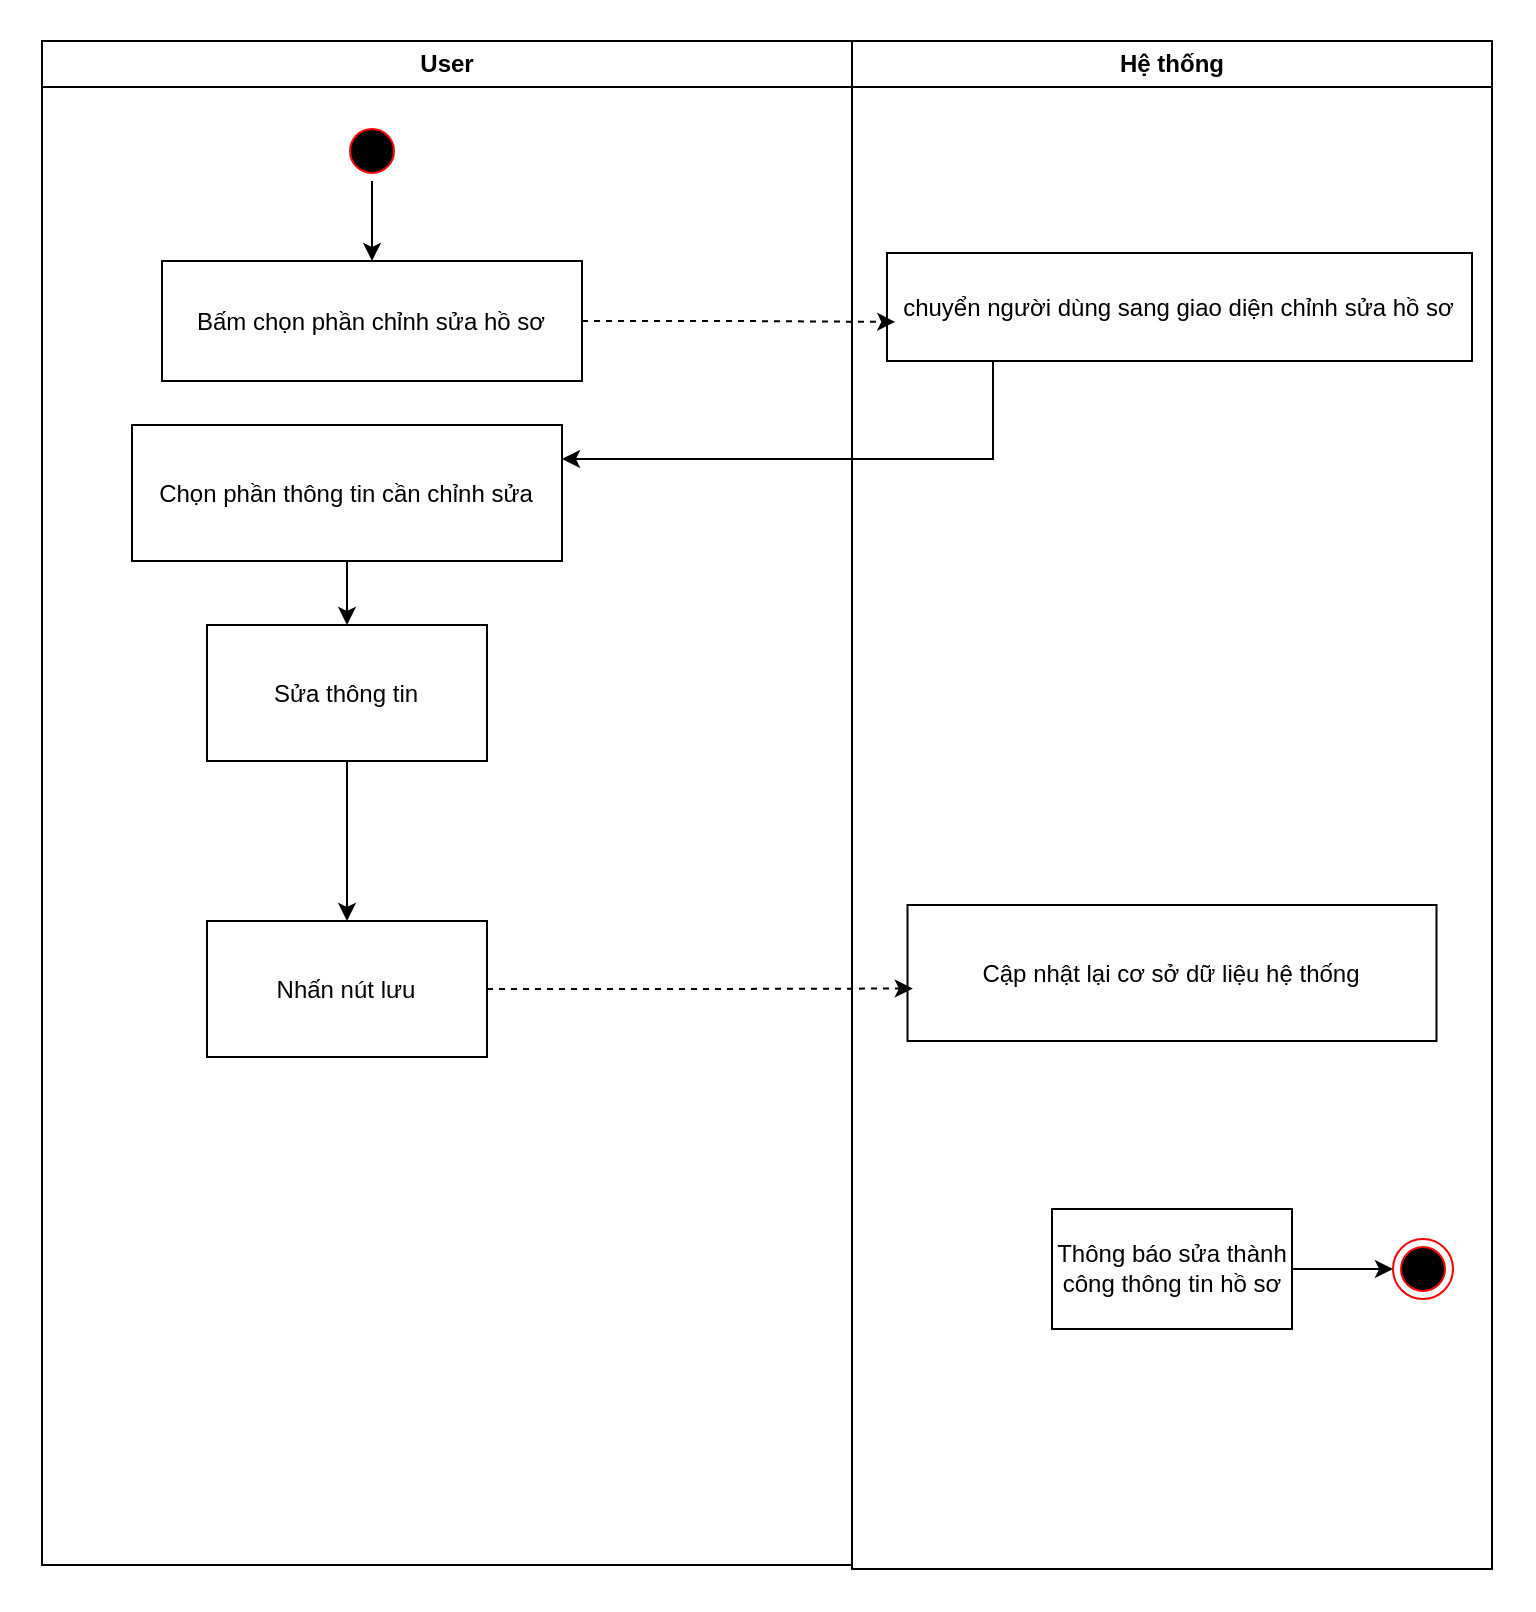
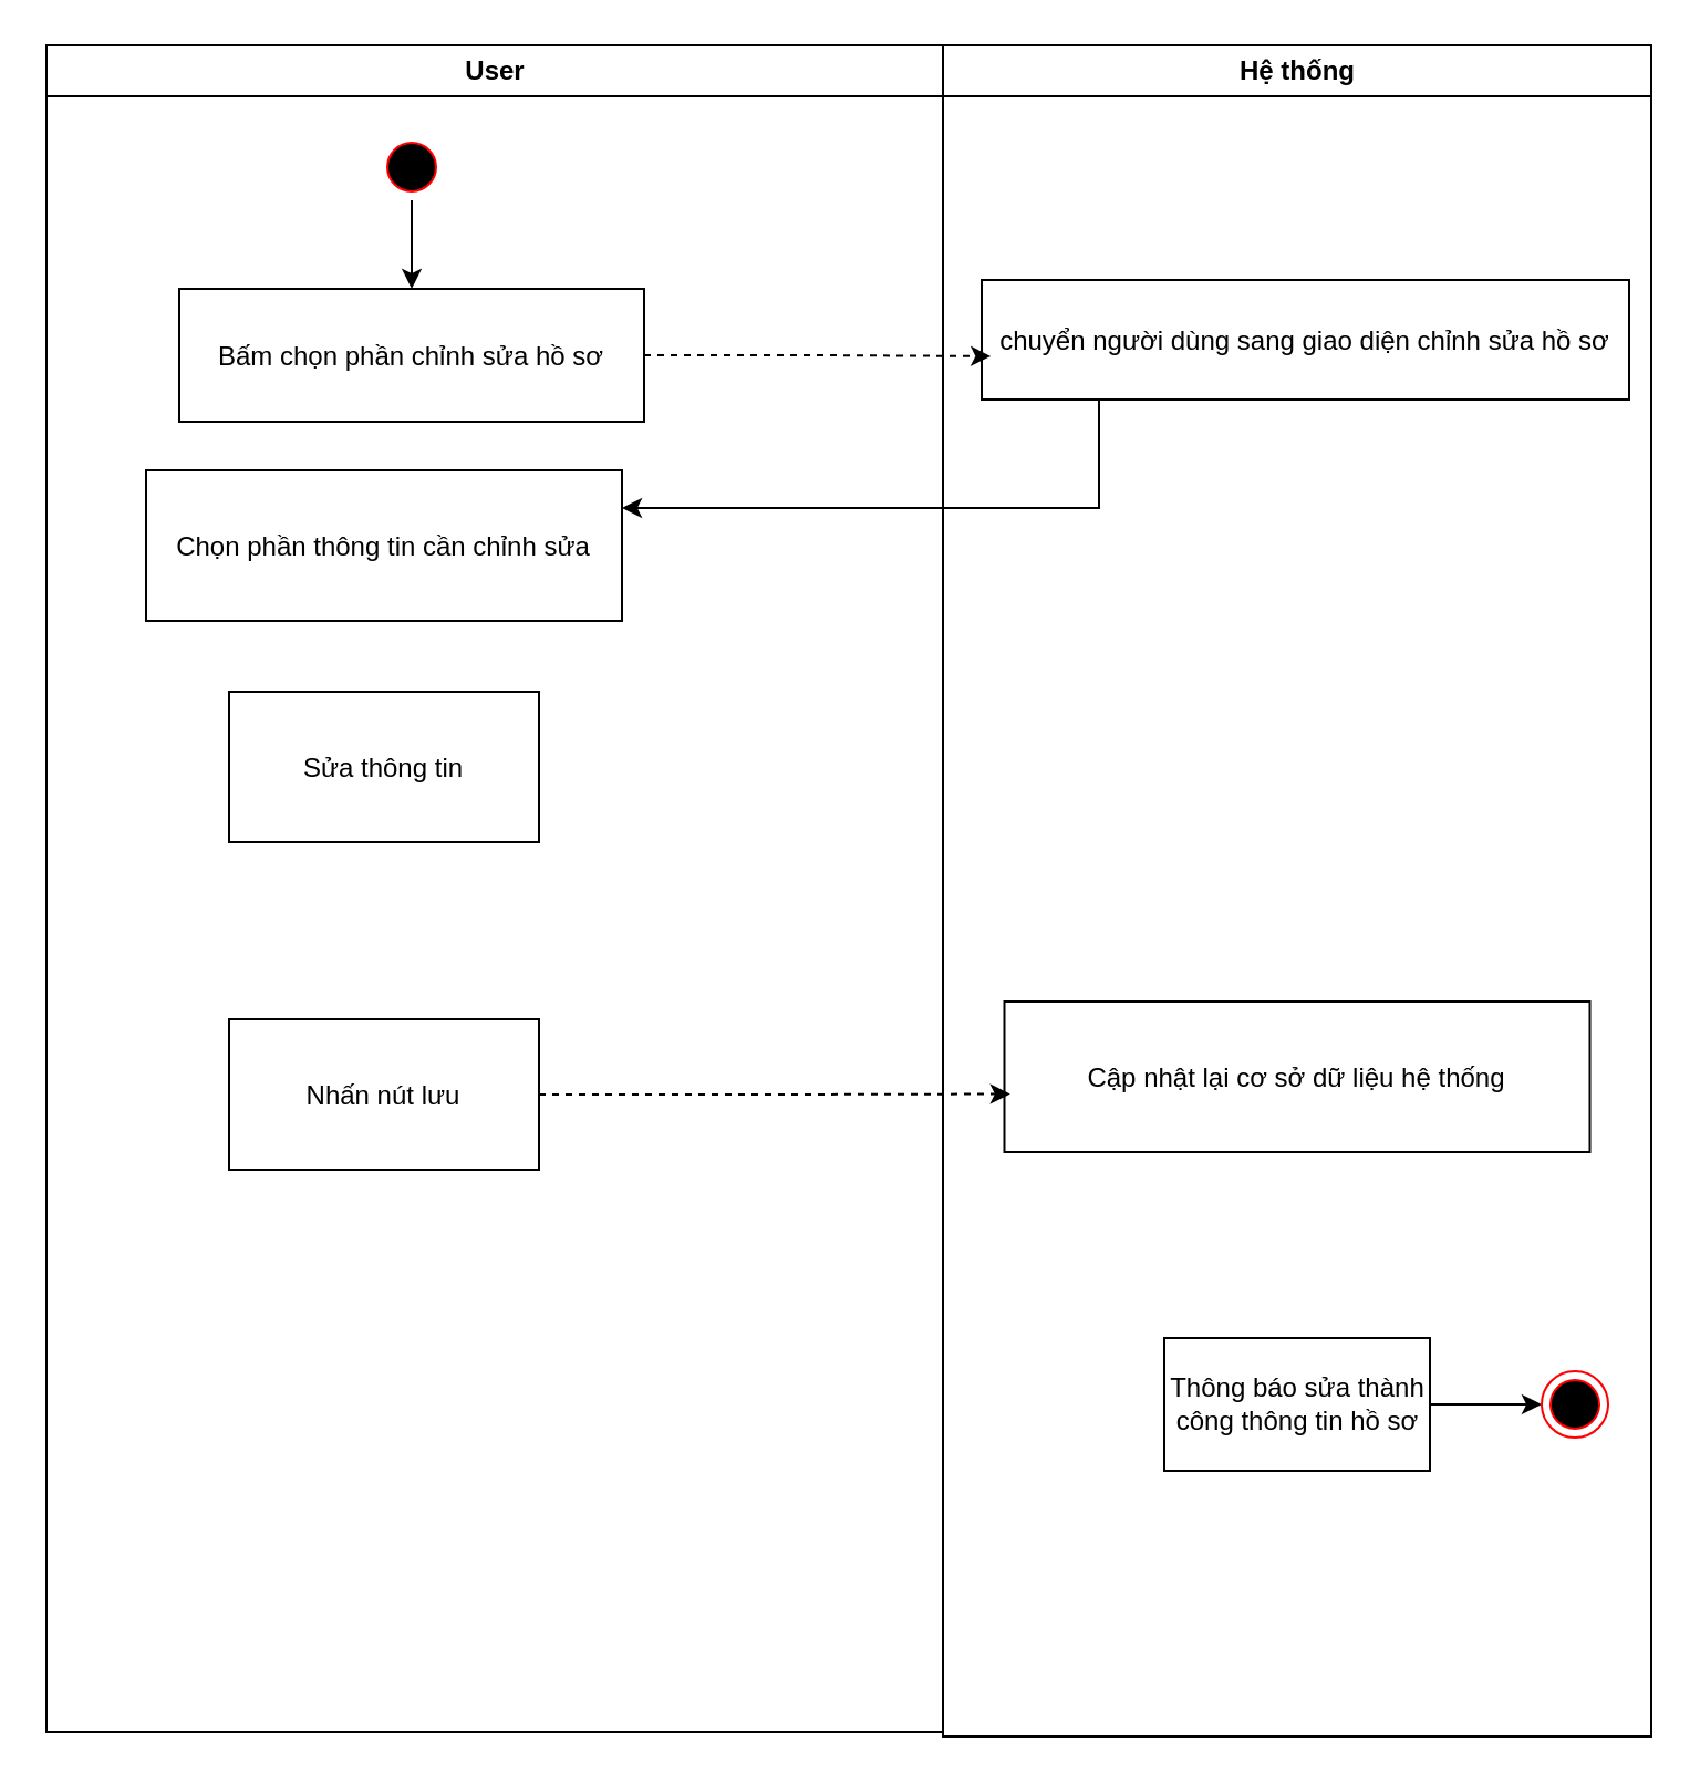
  <mxCell id="0" />
  <mxCell id="1" parent="0" />
  <mxCell id="2" value="User" style="swimlane;whiteSpace=wrap" parent="1" vertex="1"><mxGeometry x="20.5" y="20" width="405" height="762" as="geometry" /></mxCell>
  <mxCell id="3" style="edgeStyle=orthogonalEdgeStyle;rounded=0;orthogonalLoop=1;jettySize=auto;html=1;entryX=0.5;entryY=0;entryDx=0;entryDy=0;" edge="1" parent="2" source="4" target="5"><mxGeometry relative="1" as="geometry" /></mxCell>
  <mxCell id="4" value="" style="ellipse;shape=startState;fillColor=#000000;strokeColor=#ff0000;" parent="2" vertex="1"><mxGeometry x="150" y="40" width="30" height="30" as="geometry" /></mxCell>
  <mxCell id="5" value="Bấm chọn phần chỉnh sửa hồ sơ" style="" parent="2" vertex="1"><mxGeometry x="60" y="110" width="210" height="60" as="geometry" /></mxCell>
- <mxCell id="6" style="edgeStyle=orthogonalEdgeStyle;rounded=0;orthogonalLoop=1;jettySize=auto;html=1;entryX=0.5;entryY=0;entryDx=0;entryDy=0;" edge="1" parent="2" source="7" target="9"><mxGeometry relative="1" as="geometry" /></mxCell>
  <mxCell id="7" value="Chọn phần thông tin cần chỉnh sửa" style="" parent="2" vertex="1"><mxGeometry x="45" y="192" width="215" height="68" as="geometry" /></mxCell>
- <mxCell id="8" value="" style="edgeStyle=orthogonalEdgeStyle;rounded=0;orthogonalLoop=1;jettySize=auto;html=1;" edge="1" parent="2" source="9" target="10"><mxGeometry relative="1" as="geometry" /></mxCell>
  <mxCell id="9" value="Sửa thông tin" style="" vertex="1" parent="2"><mxGeometry x="82.5" y="292" width="140" height="68" as="geometry" /></mxCell>
  <mxCell id="10" value="Nhấn nút lưu" style="" vertex="1" parent="2"><mxGeometry x="82.5" y="440" width="140" height="68" as="geometry" /></mxCell>
  <mxCell id="11" value="Hệ thống" style="swimlane;whiteSpace=wrap" parent="1" vertex="1"><mxGeometry x="425.5" y="20" width="320" height="764" as="geometry" /></mxCell>
  <mxCell id="12" value="chuyển người dùng sang giao diện chỉnh sửa hồ sơ" style="" parent="11" vertex="1"><mxGeometry x="17.5" y="106" width="292.5" height="54" as="geometry" /></mxCell>
  <mxCell id="13" value="Cập nhật lại cơ sở dữ liệu hệ thống" style="" vertex="1" parent="11"><mxGeometry x="27.75" y="432" width="264.5" height="68" as="geometry" /></mxCell>
  <mxCell id="14" style="edgeStyle=orthogonalEdgeStyle;rounded=0;orthogonalLoop=1;jettySize=auto;html=1;entryX=0;entryY=0.5;entryDx=0;entryDy=0;" edge="1" parent="11" source="15" target="16"><mxGeometry relative="1" as="geometry" /></mxCell>
  <mxCell id="15" value="Thông báo sửa thành công thông tin hồ sơ" style="whiteSpace=wrap;html=1;" vertex="1" parent="11"><mxGeometry x="100" y="584" width="120" height="60" as="geometry" /></mxCell>
  <mxCell id="16" value="" style="ellipse;html=1;shape=endState;fillColor=#000000;strokeColor=#ff0000;" vertex="1" parent="11"><mxGeometry x="270.5" y="599" width="30" height="30" as="geometry" /></mxCell>
  <mxCell id="17" style="edgeStyle=orthogonalEdgeStyle;rounded=0;orthogonalLoop=1;jettySize=auto;html=1;entryX=1;entryY=0.25;entryDx=0;entryDy=0;" edge="1" parent="1" source="12" target="7"><mxGeometry relative="1" as="geometry"><Array as="points"><mxPoint x="496" y="229" /></Array></mxGeometry></mxCell>
  <mxCell id="18" style="edgeStyle=orthogonalEdgeStyle;rounded=0;orthogonalLoop=1;jettySize=auto;html=1;entryX=0.014;entryY=0.638;entryDx=0;entryDy=0;entryPerimeter=0;dashed=1;" edge="1" parent="1" source="5" target="12"><mxGeometry relative="1" as="geometry" /></mxCell>
  <mxCell id="19" style="edgeStyle=orthogonalEdgeStyle;rounded=0;orthogonalLoop=1;jettySize=auto;html=1;entryX=0.01;entryY=0.614;entryDx=0;entryDy=0;entryPerimeter=0;dashed=1;" edge="1" parent="1" source="10" target="13"><mxGeometry relative="1" as="geometry" /></mxCell>
